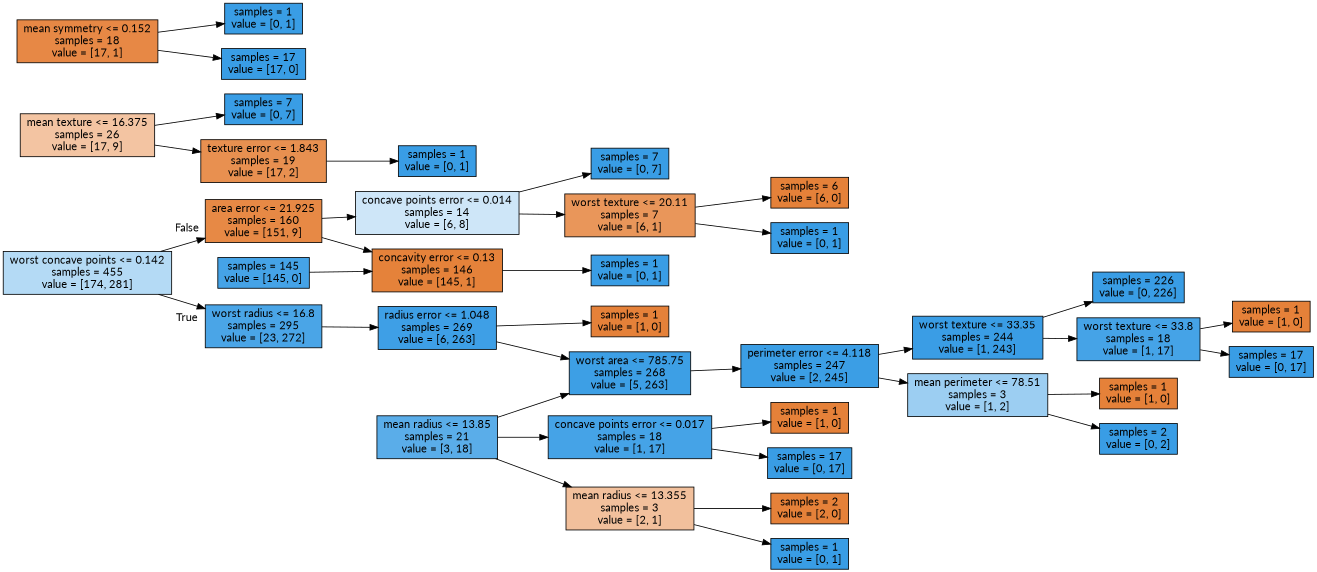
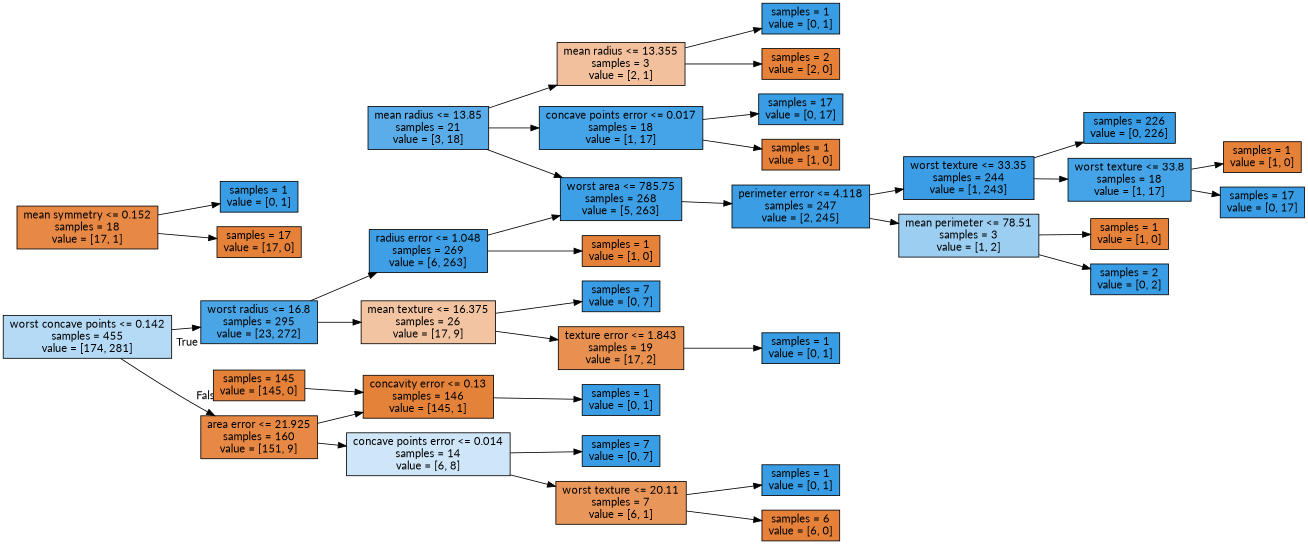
  digraph {
    fontname=Lato
    rankdir=LR
    node [color=black fillcolor="#399de5" fontname=Lato shape=box style=filled]
    edge [fontname=Lato]
    n1 [fillcolor="#b4daf5" label="worst concave points <= 0.142\nsamples = 455\nvalue = [174, 281]"]
    n2 [fillcolor="#4aa5e7" label="worst radius <= 16.8\nsamples = 295\nvalue = [23, 272]"]
    n3 [fillcolor="#e78945" label="area error <= 21.925\nsamples = 160\nvalue = [151, 9]"]
    n4 [fillcolor="#3e9fe6" label="radius error <= 1.048\nsamples = 269\nvalue = [6, 263]"]
    n5 [fillcolor="#f3c4a2" label="mean texture <= 16.375\nsamples = 26\nvalue = [17, 9]"]
    n6 [fillcolor="#cee6f8" label="concave points error <= 0.014\nsamples = 14\nvalue = [6, 8]"]
    n7 [fillcolor="#e5823a" label="concavity error <= 0.13\nsamples = 146\nvalue = [145, 1]"]
    n8 [fillcolor="#3d9fe5" label="worst area <= 785.75\nsamples = 268\nvalue = [5, 263]"]
    n9 [fillcolor="#e58139" label="samples = 1\nvalue = [1, 0]"]
    n10 [label="samples = 7\nvalue = [0, 7]"]
    n11 [fillcolor="#e89050" label="texture error <= 1.843\nsamples = 19\nvalue = [17, 2]"]
    n12 [fillcolor="#3b9ee5" label="perimeter error <= 4.118\nsamples = 247\nvalue = [2, 245]"]
    n13 [fillcolor="#3a9de5" label="worst texture <= 33.35\nsamples = 244\nvalue = [1, 243]"]
    n14 [fillcolor="#9ccef2" label="mean perimeter <= 78.51\nsamples = 3\nvalue = [1, 2]"]
    n15 [fillcolor="#5aade9" label="mean radius <= 13.85\nsamples = 21\nvalue = [3, 18]"]
    n16 [fillcolor="#f2c09c" label="mean radius <= 13.355\nsamples = 3\nvalue = [2, 1]"]
    n17 [fillcolor="#45a3e7" label="concave points error <= 0.017\nsamples = 18\nvalue = [1, 17]"]
    n18 [label="samples = 226\nvalue = [0, 226]"]
    n19 [fillcolor="#45a3e7" label="worst texture <= 33.8\nsamples = 18\nvalue = [1, 17]"]
    n20 [fillcolor="#e58139" label="samples = 1\nvalue = [1, 0]"]
    n21 [label="samples = 2\nvalue = [0, 2]"]
    n22 [fillcolor="#e58139" label="samples = 1\nvalue = [1, 0]"]
    n23 [label="samples = 17\nvalue = [0, 17]"]
    n24 [label="samples = 1\nvalue = [0, 1]"]
    n25 [fillcolor="#e58139" label="samples = 2\nvalue = [2, 0]"]
    n26 [label="samples = 17\nvalue = [0, 17]"]
    n27 [fillcolor="#e58139" label="samples = 1\nvalue = [1, 0]"]
    n28 [label="samples = 1\nvalue = [0, 1]"]
    n29 [fillcolor="#e78845" label="mean symmetry <= 0.152\nsamples = 18\nvalue = [17, 1]"]
    n30 [label="samples = 1\nvalue = [0, 1]"]
-   n31 [label="samples = 17\nvalue = [17, 0]"]
+   n31 [fillcolor="#e58139" label="samples = 17\nvalue = [17, 0]"]
    n32 [fillcolor="#e9965a" label="worst texture <= 20.11\nsamples = 7\nvalue = [6, 1]"]
    n33 [label="samples = 7\nvalue = [0, 7]"]
    n34 [label="samples = 1\nvalue = [0, 1]"]
    n35 [label="samples = 1\nvalue = [0, 1]"]
    n36 [fillcolor="#e58139" label="samples = 6\nvalue = [6, 0]"]
-   n37 [fillcolor="#45a3e7" label="samples = 145\nvalue = [145, 0]"]
+   n37 [fillcolor="#e58139" label="samples = 145\nvalue = [145, 0]"]
    n1 -> n2 [headlabel=True labelangle=45 labeldistance=2.5]
    n1 -> n3 [headlabel=False labelangle=-45 labeldistance=2.5]
    n2 -> n4
+   n2 -> n5
    n3 -> n6
    n3 -> n7
    n4 -> n8
    n4 -> n9
    n5 -> n10
    n5 -> n11
    n6 -> n32
    n6 -> n33
    n7 -> n34
    n8 -> n12
    n11 -> n28
    n12 -> n13
    n12 -> n14
    n13 -> n18
    n13 -> n19
    n14 -> n20
    n14 -> n21
    n15 -> n8
    n15 -> n16
    n15 -> n17
    n16 -> n24
    n16 -> n25
    n17 -> n26
    n17 -> n27
    n19 -> n22
    n19 -> n23
    n29 -> n30
    n29 -> n31
    n32 -> n35
    n32 -> n36
    n37 -> n7
  }
